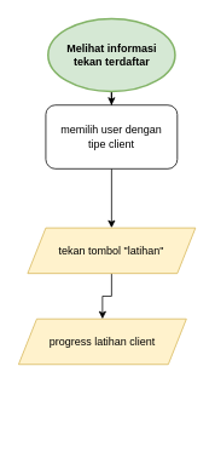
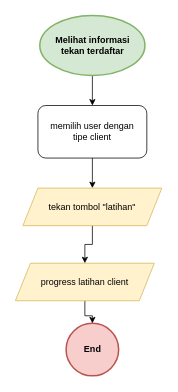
  <mxCell id="0" />
  <mxCell id="1" parent="0" />
+ <mxCell id="2" value="End" style="ellipse;whiteSpace=wrap;html=1;aspect=fixed;fillColor=#f8cecc;strokeColor=#b85450;fontStyle=1;strokeWidth=2;" parent="1" vertex="1"><mxGeometry x="87.5" y="430" width="70" height="70" as="geometry" /></mxCell>
  <mxCell id="3" value="" style="edgeStyle=orthogonalEdgeStyle;rounded=0;orthogonalLoop=1;jettySize=auto;html=1;" parent="1" source="4" target="8" edge="1"><mxGeometry relative="1" as="geometry" /></mxCell>
  <mxCell id="4" value="&lt;b&gt;Melihat informasi&lt;br&gt;tekan terdaftar&lt;/b&gt;" style="ellipse;whiteSpace=wrap;html=1;fillColor=#d5e8d4;strokeColor=#82b366;strokeWidth=2;" parent="1" vertex="1"><mxGeometry x="52.5" y="20" width="140" height="80" as="geometry" /></mxCell>
+ <mxCell id="5" value="" style="edgeStyle=orthogonalEdgeStyle;rounded=0;orthogonalLoop=1;jettySize=auto;html=1;" parent="1" source="6" target="2" edge="1"><mxGeometry relative="1" as="geometry" /></mxCell>
  <mxCell id="6" value="progress latihan client" style="shape=parallelogram;perimeter=parallelogramPerimeter;whiteSpace=wrap;html=1;fixedSize=1;strokeWidth=1;fillColor=#fff2cc;strokeColor=#d6b656;" parent="1" vertex="1"><mxGeometry x="20" y="350" width="185" height="50" as="geometry" /></mxCell>
  <mxCell id="7" style="edgeStyle=orthogonalEdgeStyle;rounded=0;orthogonalLoop=1;jettySize=auto;html=1;" parent="1" source="8" target="10" edge="1"><mxGeometry relative="1" as="geometry" /></mxCell>
- <mxCell id="8" value="memilih user dengan&lt;br&gt;tipe client" style="rounded=1;whiteSpace=wrap;html=1;fontSize=12;glass=0;strokeWidth=1;shadow=0;" parent="1" vertex="1"><mxGeometry x="50" y="115" width="145" height="70" as="geometry" /></mxCell>
+ <mxCell id="8" value="memilih user dengan&lt;br&gt;tipe client" style="rounded=1;whiteSpace=wrap;html=1;fontSize=12;glass=0;strokeWidth=1;shadow=0;" parent="1" vertex="1"><mxGeometry x="50" y="140" width="145" height="70" as="geometry" /></mxCell>
  <mxCell id="9" style="edgeStyle=orthogonalEdgeStyle;rounded=0;orthogonalLoop=1;jettySize=auto;html=1;entryX=0.5;entryY=0;entryDx=0;entryDy=0;" parent="1" source="10" target="6" edge="1"><mxGeometry relative="1" as="geometry" /></mxCell>
  <mxCell id="10" value="tekan tombol &quot;latihan&quot;" style="shape=parallelogram;perimeter=parallelogramPerimeter;whiteSpace=wrap;html=1;fixedSize=1;strokeWidth=1;fillColor=#fff2cc;strokeColor=#d6b656;" parent="1" vertex="1"><mxGeometry x="30" y="250" width="185" height="50" as="geometry" /></mxCell>
